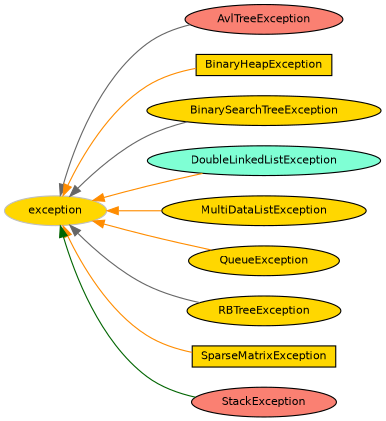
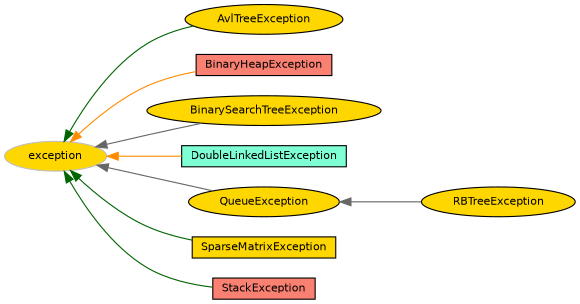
  digraph {
    rankdir=LR
    node [color=black fillcolor=gold fontname=Helvetica fontsize=10 shape=ellipse style=filled]
    edge [color=darkorange dir=back fontname=Helvetica fontsize=10 labelfontname=Helvetica labelfontsize=10 style=solid]
    n1 [color=grey75 height=0.2 label=exception width=0.4]
-   n2 [fillcolor=salmon height=0.2 label=AvlTreeException width=0.4]
-   n3 [height=0.2 label=BinaryHeapException shape=box width=0.4]
+   n2 [height=0.2 label=AvlTreeException width=0.4]
+   n3 [fillcolor=salmon height=0.2 label=BinaryHeapException shape=box width=0.4]
    n4 [height=0.2 label=BinarySearchTreeException width=0.4]
-   n5 [fillcolor=aquamarine height=0.2 label=DoubleLinkedListException width=0.4]
-   n6 [height=0.2 label=MultiDataListException width=0.4]
+   n5 [fillcolor=aquamarine height=0.2 label=DoubleLinkedListException shape=box width=0.4]
    n7 [height=0.2 label=QueueException width=0.4]
    n8 [height=0.2 label=RBTreeException width=0.4]
    n9 [height=0.2 label=SparseMatrixException shape=box width=0.4]
-   n10 [fillcolor=salmon height=0.2 label=StackException width=0.4]
-   n1 -> n2 [color=gray40]
+   n10 [fillcolor=salmon height=0.2 label=StackException shape=box width=0.4]
+   n1 -> n2 [color=darkgreen]
    n1 -> n3
    n1 -> n4 [color=gray40]
    n1 -> n5
-   n1 -> n6
-   n1 -> n7
-   n1 -> n8 [color=gray40]
-   n1 -> n9
+   n1 -> n7 [color=gray40]
+   n7 -> n8 [color=gray40]
+   n1 -> n9 [color=darkgreen]
    n1 -> n10 [color=darkgreen]
  }
